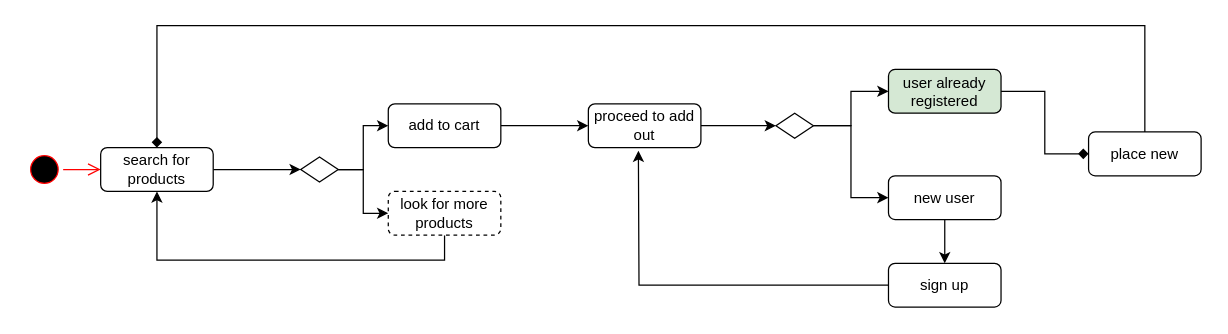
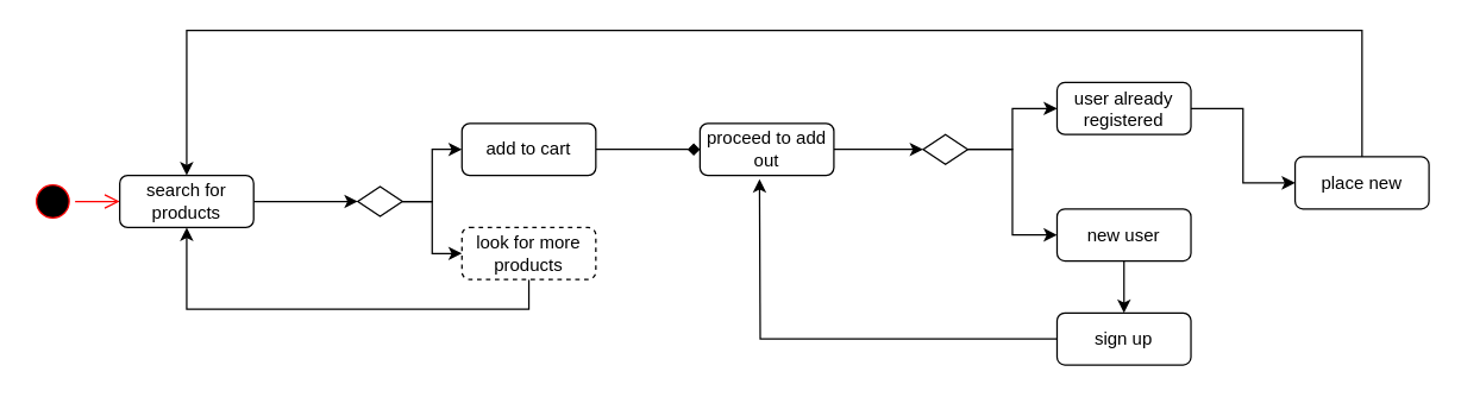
  <mxCell id="0" />
  <mxCell id="1" parent="0" />
  <mxCell id="2" value="" style="ellipse;html=1;shape=startState;fillColor=#000000;strokeColor=#ff0000;" vertex="1" parent="1"><mxGeometry x="20" y="120" width="30" height="30" as="geometry" /></mxCell>
  <mxCell id="3" value="" style="edgeStyle=orthogonalEdgeStyle;html=1;verticalAlign=bottom;endArrow=open;endSize=8;strokeColor=#ff0000;" edge="1" source="2" parent="1"><mxGeometry relative="1" as="geometry"><mxPoint x="80" y="135" as="targetPoint" /></mxGeometry></mxCell>
  <mxCell id="4" style="edgeStyle=orthogonalEdgeStyle;rounded=0;orthogonalLoop=1;jettySize=auto;html=1;exitX=1;exitY=0.5;exitDx=0;exitDy=0;entryX=0;entryY=0.5;entryDx=0;entryDy=0;" edge="1" parent="1" source="5" target="8"><mxGeometry relative="1" as="geometry" /></mxCell>
  <mxCell id="5" value="search for products" style="rounded=1;whiteSpace=wrap;html=1;" vertex="1" parent="1"><mxGeometry x="80" y="117.5" width="90" height="35" as="geometry" /></mxCell>
  <mxCell id="6" style="edgeStyle=orthogonalEdgeStyle;rounded=0;orthogonalLoop=1;jettySize=auto;html=1;exitX=1;exitY=0.5;exitDx=0;exitDy=0;entryX=0;entryY=0.5;entryDx=0;entryDy=0;" edge="1" parent="1" source="8" target="12"><mxGeometry relative="1" as="geometry" /></mxCell>
  <mxCell id="7" style="edgeStyle=orthogonalEdgeStyle;rounded=0;orthogonalLoop=1;jettySize=auto;html=1;exitX=1;exitY=0.5;exitDx=0;exitDy=0;entryX=0;entryY=0.5;entryDx=0;entryDy=0;" edge="1" parent="1" source="8" target="10"><mxGeometry relative="1" as="geometry" /></mxCell>
  <mxCell id="8" value="" style="rhombus;whiteSpace=wrap;html=1;" vertex="1" parent="1"><mxGeometry x="240" y="125" width="30" height="20" as="geometry" /></mxCell>
  <mxCell id="9" style="edgeStyle=orthogonalEdgeStyle;rounded=0;orthogonalLoop=1;jettySize=auto;html=1;exitX=0.5;exitY=1;exitDx=0;exitDy=0;entryX=0.5;entryY=1;entryDx=0;entryDy=0;" edge="1" parent="1" source="10" target="5"><mxGeometry relative="1" as="geometry" /></mxCell>
  <mxCell id="10" value="look for more products" style="rounded=1;whiteSpace=wrap;html=1;dashed=1;" vertex="1" parent="1"><mxGeometry x="310" y="152.5" width="90" height="35" as="geometry" /></mxCell>
- <mxCell id="11" style="edgeStyle=orthogonalEdgeStyle;rounded=0;orthogonalLoop=1;jettySize=auto;html=1;exitX=1;exitY=0.5;exitDx=0;exitDy=0;" edge="1" parent="1" source="12" target="14"><mxGeometry relative="1" as="geometry" /></mxCell>
+ <mxCell id="11" style="edgeStyle=orthogonalEdgeStyle;rounded=0;orthogonalLoop=1;jettySize=auto;html=1;exitX=1;exitY=0.5;exitDx=0;exitDy=0;endArrow=diamond;" edge="1" parent="1" source="12" target="14"><mxGeometry relative="1" as="geometry" /></mxCell>
  <mxCell id="12" value="add to cart" style="rounded=1;whiteSpace=wrap;html=1;" vertex="1" parent="1"><mxGeometry x="310" y="82.5" width="90" height="35" as="geometry" /></mxCell>
  <mxCell id="13" style="edgeStyle=orthogonalEdgeStyle;rounded=0;orthogonalLoop=1;jettySize=auto;html=1;exitX=1;exitY=0.5;exitDx=0;exitDy=0;entryX=0;entryY=0.5;entryDx=0;entryDy=0;" edge="1" parent="1" source="14" target="17"><mxGeometry relative="1" as="geometry" /></mxCell>
  <mxCell id="14" value="proceed to add out" style="rounded=1;whiteSpace=wrap;html=1;" vertex="1" parent="1"><mxGeometry x="470" y="82.5" width="90" height="35" as="geometry" /></mxCell>
  <mxCell id="15" style="edgeStyle=orthogonalEdgeStyle;rounded=0;orthogonalLoop=1;jettySize=auto;html=1;exitX=1;exitY=0.5;exitDx=0;exitDy=0;" edge="1" parent="1" source="17" target="19"><mxGeometry relative="1" as="geometry" /></mxCell>
  <mxCell id="16" style="edgeStyle=orthogonalEdgeStyle;rounded=0;orthogonalLoop=1;jettySize=auto;html=1;exitX=1;exitY=0.5;exitDx=0;exitDy=0;entryX=0;entryY=0.5;entryDx=0;entryDy=0;" edge="1" parent="1" source="17" target="21"><mxGeometry relative="1" as="geometry" /></mxCell>
  <mxCell id="17" value="" style="rhombus;whiteSpace=wrap;html=1;" vertex="1" parent="1"><mxGeometry x="620" y="90" width="30" height="20" as="geometry" /></mxCell>
- <mxCell id="18" style="edgeStyle=orthogonalEdgeStyle;rounded=0;orthogonalLoop=1;jettySize=auto;html=1;exitX=1;exitY=0.5;exitDx=0;exitDy=0;entryX=0;entryY=0.5;entryDx=0;entryDy=0;endArrow=diamond;" edge="1" parent="1" source="19" target="25"><mxGeometry relative="1" as="geometry" /></mxCell>
- <mxCell id="19" value="user already registered" style="rounded=1;whiteSpace=wrap;html=1;fillColor=#d5e8d4;" vertex="1" parent="1"><mxGeometry x="710" y="55" width="90" height="35" as="geometry" /></mxCell>
+ <mxCell id="18" style="edgeStyle=orthogonalEdgeStyle;rounded=0;orthogonalLoop=1;jettySize=auto;html=1;exitX=1;exitY=0.5;exitDx=0;exitDy=0;entryX=0;entryY=0.5;entryDx=0;entryDy=0;" edge="1" parent="1" source="19" target="25"><mxGeometry relative="1" as="geometry" /></mxCell>
+ <mxCell id="19" value="user already registered" style="rounded=1;whiteSpace=wrap;html=1;" vertex="1" parent="1"><mxGeometry x="710" y="55" width="90" height="35" as="geometry" /></mxCell>
  <mxCell id="20" style="edgeStyle=orthogonalEdgeStyle;rounded=0;orthogonalLoop=1;jettySize=auto;html=1;exitX=0.5;exitY=1;exitDx=0;exitDy=0;entryX=0.5;entryY=0;entryDx=0;entryDy=0;" edge="1" parent="1" source="21" target="23"><mxGeometry relative="1" as="geometry" /></mxCell>
  <mxCell id="21" value="new user" style="rounded=1;whiteSpace=wrap;html=1;" vertex="1" parent="1"><mxGeometry x="710" y="140" width="90" height="35" as="geometry" /></mxCell>
  <mxCell id="22" style="edgeStyle=orthogonalEdgeStyle;rounded=0;orthogonalLoop=1;jettySize=auto;html=1;exitX=0;exitY=0.5;exitDx=0;exitDy=0;" edge="1" parent="1" source="23"><mxGeometry relative="1" as="geometry"><mxPoint x="510" y="120" as="targetPoint" /></mxGeometry></mxCell>
  <mxCell id="23" value="sign up" style="rounded=1;whiteSpace=wrap;html=1;" vertex="1" parent="1"><mxGeometry x="710" y="210" width="90" height="35" as="geometry" /></mxCell>
- <mxCell id="24" style="edgeStyle=orthogonalEdgeStyle;rounded=0;orthogonalLoop=1;jettySize=auto;html=1;exitX=0.5;exitY=0;exitDx=0;exitDy=0;entryX=0.5;entryY=0;entryDx=0;entryDy=0;endArrow=diamond;" edge="1" parent="1" source="25" target="5"><mxGeometry relative="1" as="geometry"><Array as="points"><mxPoint x="915" y="20" /><mxPoint x="125" y="20" /></Array></mxGeometry></mxCell>
+ <mxCell id="24" style="edgeStyle=orthogonalEdgeStyle;rounded=0;orthogonalLoop=1;jettySize=auto;html=1;exitX=0.5;exitY=0;exitDx=0;exitDy=0;entryX=0.5;entryY=0;entryDx=0;entryDy=0;" edge="1" parent="1" source="25" target="5"><mxGeometry relative="1" as="geometry"><Array as="points"><mxPoint x="915" y="20" /><mxPoint x="125" y="20" /></Array></mxGeometry></mxCell>
  <mxCell id="25" value="place new" style="rounded=1;whiteSpace=wrap;html=1;" vertex="1" parent="1"><mxGeometry x="870" y="105" width="90" height="35" as="geometry" /></mxCell>
